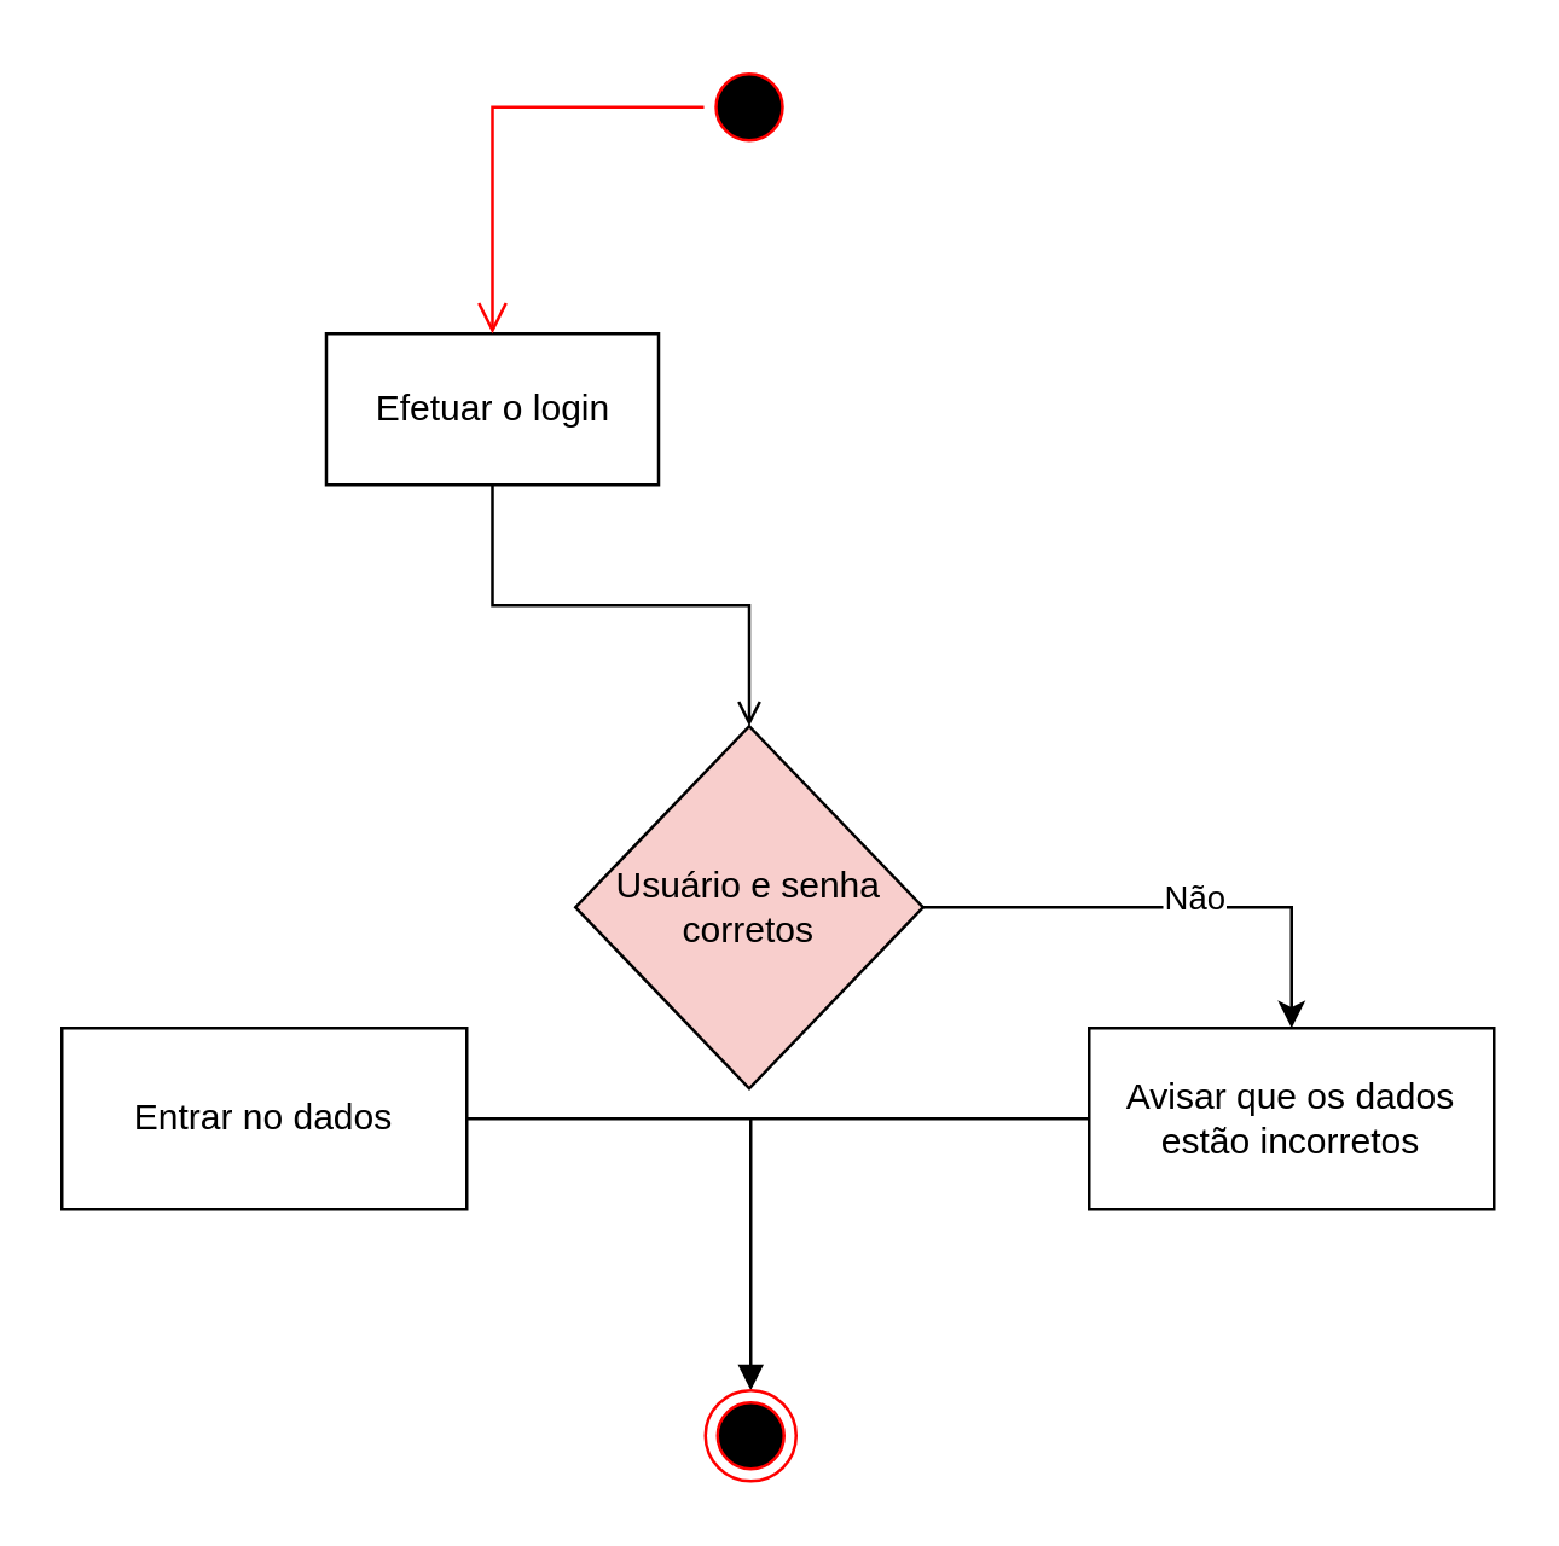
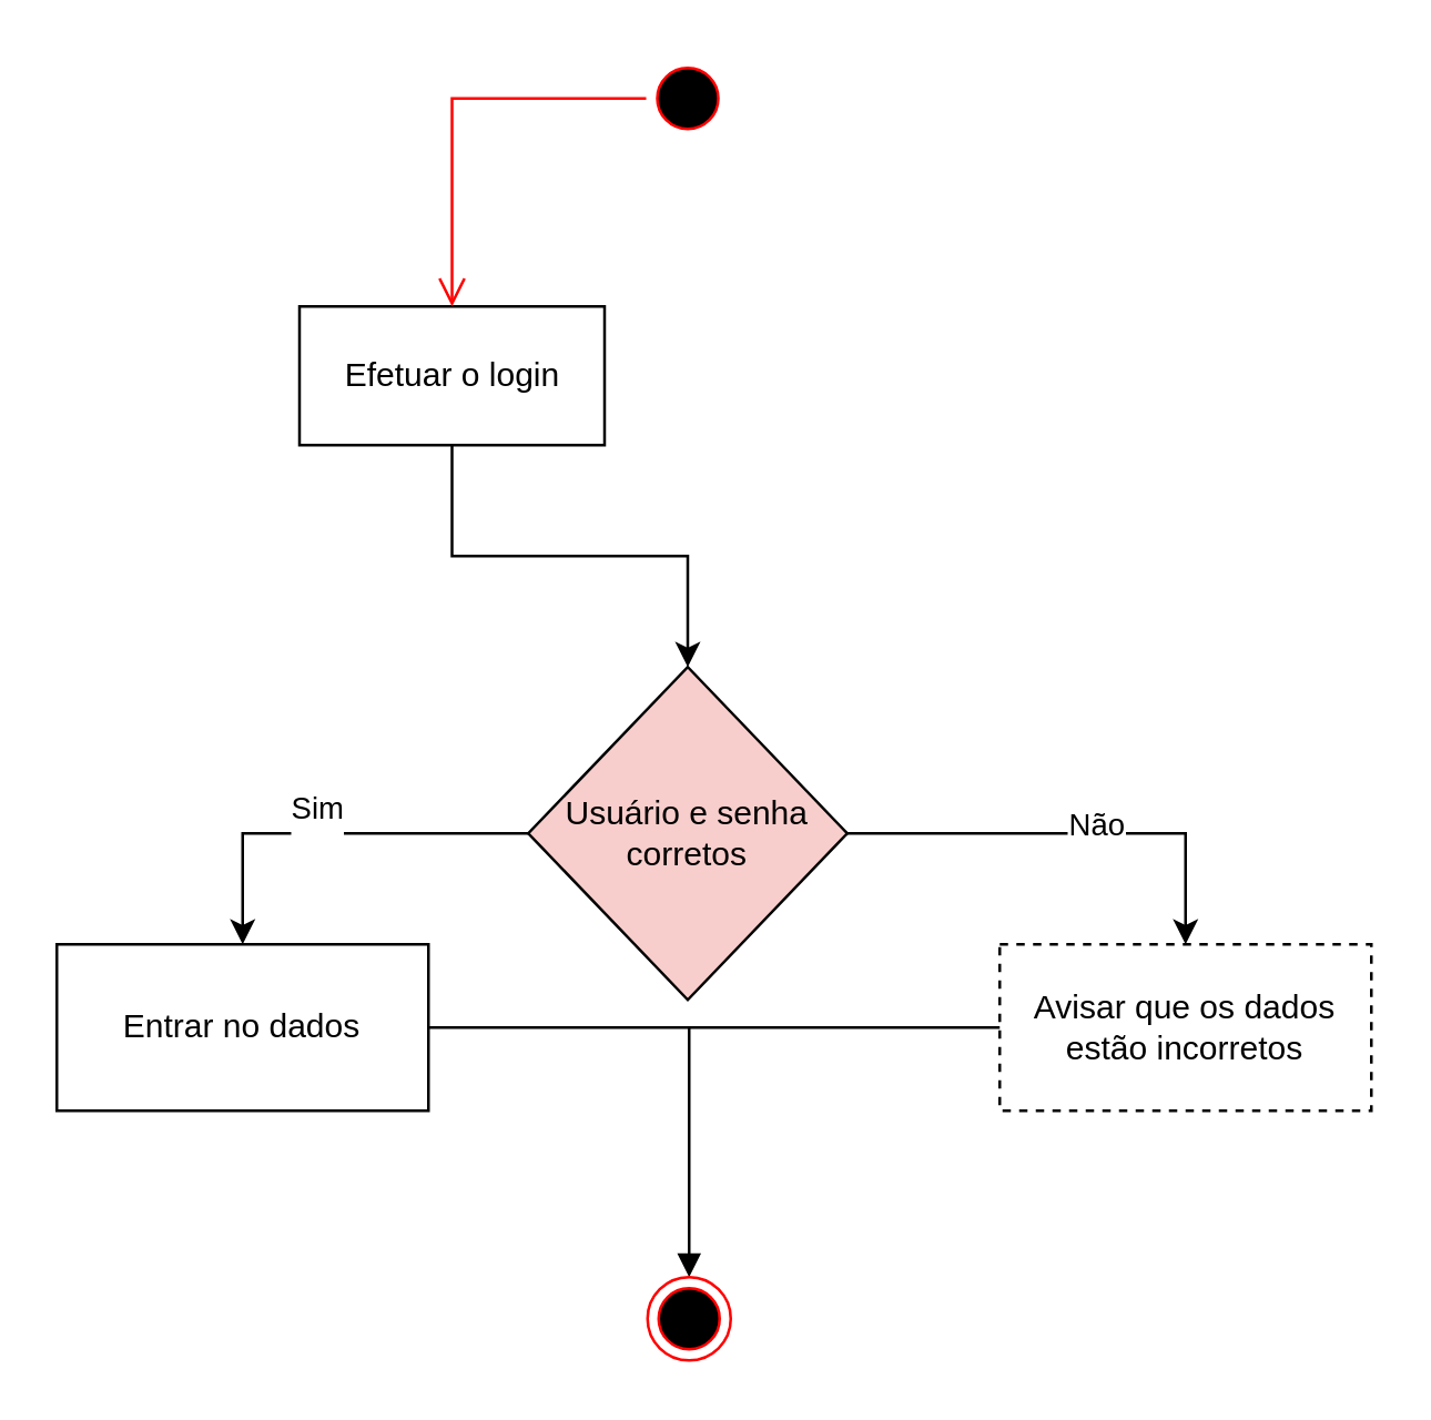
  <mxCell id="0" />
  <mxCell id="1" parent="0" />
- <mxCell id="2" value="" style="edgeStyle=orthogonalEdgeStyle;rounded=0;orthogonalLoop=1;jettySize=auto;html=1;exitX=0.5;exitY=1;exitDx=0;exitDy=0;endArrow=open;" edge="1" parent="1" source="3" target="8"><mxGeometry relative="1" as="geometry"><mxPoint x="250" y="160" as="sourcePoint" /></mxGeometry></mxCell>
+ <mxCell id="2" value="" style="edgeStyle=orthogonalEdgeStyle;rounded=0;orthogonalLoop=1;jettySize=auto;html=1;exitX=0.5;exitY=1;exitDx=0;exitDy=0;" edge="1" parent="1" source="3" target="8"><mxGeometry relative="1" as="geometry"><mxPoint x="250" y="160" as="sourcePoint" /></mxGeometry></mxCell>
  <mxCell id="3" value="Efetuar o login" style="html=1;whiteSpace=wrap;" vertex="1" parent="1"><mxGeometry x="107.5" y="110" width="110" height="50" as="geometry" /></mxCell>
  <mxCell id="4" value="" style="ellipse;html=1;shape=startState;fillColor=#000000;strokeColor=#ff0000;" vertex="1" parent="1"><mxGeometry x="232.5" y="20" width="30" height="30" as="geometry" /></mxCell>
  <mxCell id="5" value="" style="edgeStyle=orthogonalEdgeStyle;html=1;verticalAlign=bottom;endArrow=open;endSize=8;strokeColor=#ff0000;rounded=0;entryX=0.5;entryY=0;entryDx=0;entryDy=0;" edge="1" source="4" parent="1" target="3"><mxGeometry relative="1" as="geometry"><mxPoint x="255" y="70" as="targetPoint" /></mxGeometry></mxCell>
  <mxCell id="6" value="" style="edgeStyle=orthogonalEdgeStyle;rounded=0;orthogonalLoop=1;jettySize=auto;html=1;entryX=0.5;entryY=0;entryDx=0;entryDy=0;" edge="1" parent="1" source="8" target="9"><mxGeometry relative="1" as="geometry" /></mxCell>
  <mxCell id="7" value="Não&lt;div&gt;&lt;br&gt;&lt;/div&gt;" style="edgeLabel;html=1;align=center;verticalAlign=middle;resizable=0;points=[];" vertex="1" connectable="0" parent="6"><mxGeometry x="0.089" y="-3" relative="1" as="geometry"><mxPoint x="1" as="offset" /></mxGeometry></mxCell>
  <mxCell id="8" value="Usuário e senha corretos" style="rhombus;whiteSpace=wrap;html=1;fillColor=#f8cecc;" vertex="1" parent="1"><mxGeometry x="190" y="240" width="115" height="120" as="geometry" /></mxCell>
- <mxCell id="9" value="Avisar que os dados estão incorretos" style="whiteSpace=wrap;html=1;" vertex="1" parent="1"><mxGeometry x="360" y="340" width="134" height="60" as="geometry" /></mxCell>
+ <mxCell id="9" value="Avisar que os dados estão incorretos" style="whiteSpace=wrap;html=1;dashed=1;" vertex="1" parent="1"><mxGeometry x="360" y="340" width="134" height="60" as="geometry" /></mxCell>
  <mxCell id="10" style="edgeStyle=orthogonalEdgeStyle;rounded=0;orthogonalLoop=1;jettySize=auto;html=1;entryX=0;entryY=0.5;entryDx=0;entryDy=0;endArrow=none;endFill=0;" edge="1" parent="1" source="11" target="9"><mxGeometry relative="1" as="geometry" /></mxCell>
  <mxCell id="11" value="Entrar no dados" style="whiteSpace=wrap;html=1;" vertex="1" parent="1"><mxGeometry x="20" y="340" width="134" height="60" as="geometry" /></mxCell>
+ <mxCell id="12" value="" style="edgeStyle=orthogonalEdgeStyle;rounded=0;orthogonalLoop=1;jettySize=auto;html=1;entryX=0.5;entryY=0;entryDx=0;entryDy=0;exitX=0;exitY=0.5;exitDx=0;exitDy=0;" edge="1" parent="1" source="8" target="11"><mxGeometry relative="1" as="geometry"><mxPoint x="210" y="380" as="sourcePoint" /><mxPoint x="354" y="420" as="targetPoint" /></mxGeometry></mxCell>
+ <mxCell id="13" value="&lt;div&gt;Sim&lt;/div&gt;&lt;div&gt;&lt;br&gt;&lt;/div&gt;" style="edgeLabel;html=1;align=center;verticalAlign=middle;resizable=0;points=[];" vertex="1" connectable="0" parent="12"><mxGeometry x="0.089" y="-3" relative="1" as="geometry"><mxPoint x="1" as="offset" /></mxGeometry></mxCell>
  <mxCell id="14" style="edgeStyle=orthogonalEdgeStyle;rounded=0;orthogonalLoop=1;jettySize=auto;html=1;endArrow=none;endFill=0;startArrow=block;startFill=1;" edge="1" parent="1" source="15"><mxGeometry relative="1" as="geometry"><mxPoint x="248" y="370" as="targetPoint" /></mxGeometry></mxCell>
  <mxCell id="15" value="" style="ellipse;html=1;shape=endState;fillColor=#000000;strokeColor=#ff0000;" vertex="1" parent="1"><mxGeometry x="233" y="460" width="30" height="30" as="geometry" /></mxCell>
